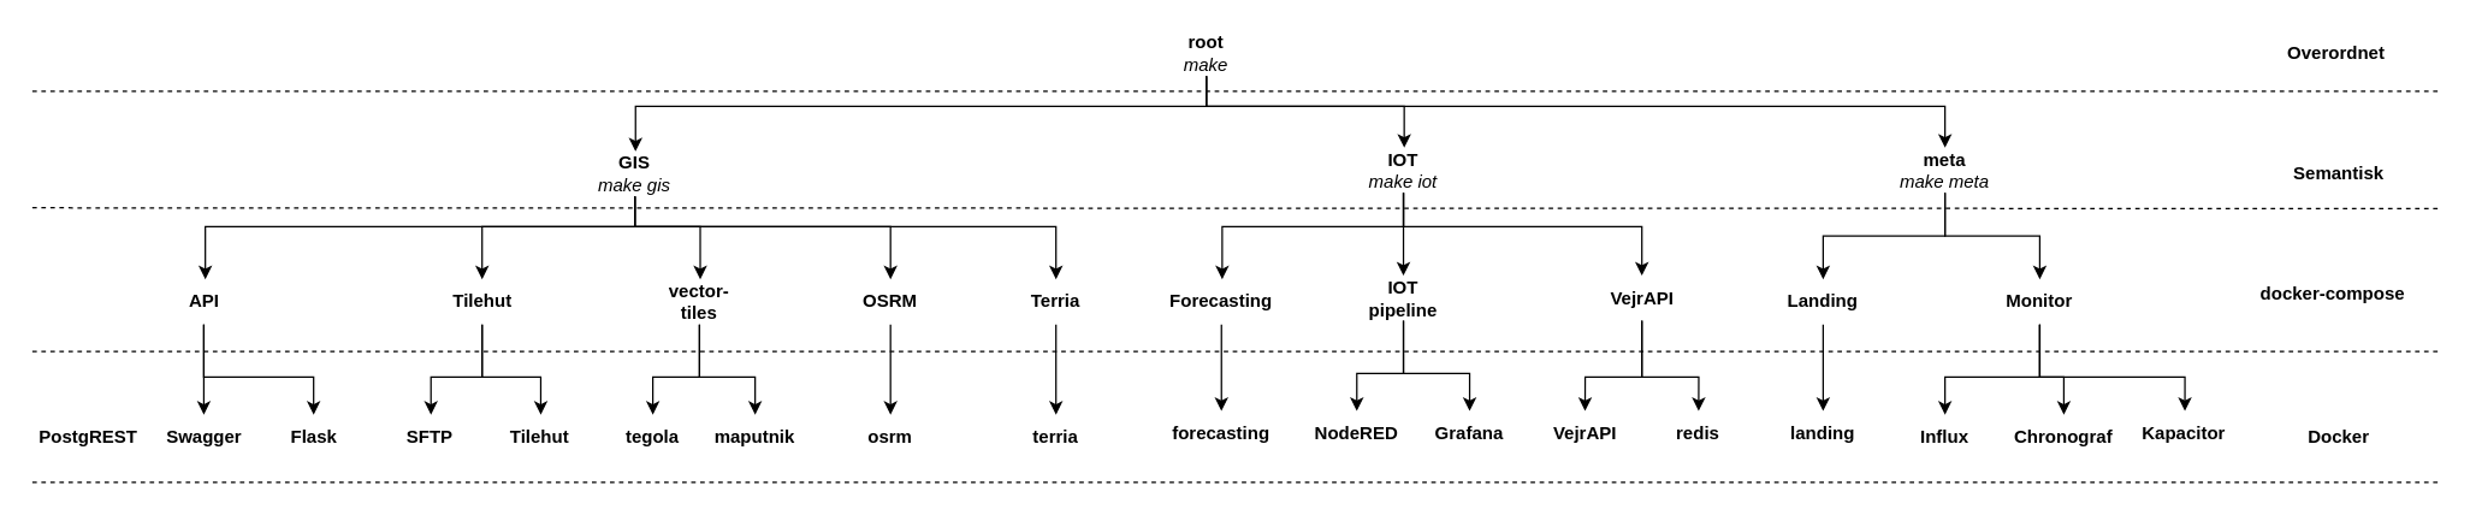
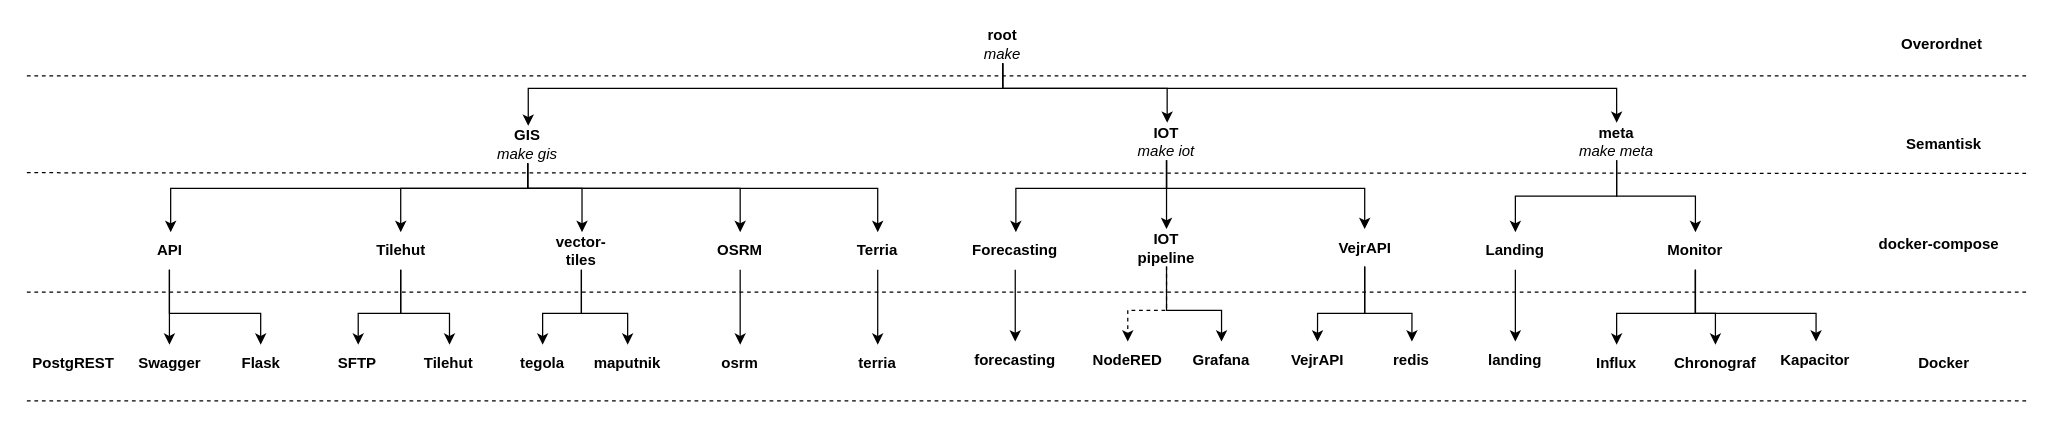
  <mxCell id="0" />
  <mxCell id="1" parent="0" />
  <mxCell id="2" value="" style="edgeStyle=orthogonalEdgeStyle;rounded=0;orthogonalLoop=1;jettySize=auto;html=1;" parent="1" source="5" target="30" edge="1"><mxGeometry relative="1" as="geometry"><Array as="points"><mxPoint x="802" y="70" /><mxPoint x="422" y="70" /></Array></mxGeometry></mxCell>
  <mxCell id="3" style="edgeStyle=orthogonalEdgeStyle;rounded=0;orthogonalLoop=1;jettySize=auto;html=1;" parent="1" source="5" target="19" edge="1"><mxGeometry relative="1" as="geometry"><Array as="points"><mxPoint x="802" y="70" /><mxPoint x="933" y="70" /></Array></mxGeometry></mxCell>
  <mxCell id="4" style="edgeStyle=orthogonalEdgeStyle;rounded=0;orthogonalLoop=1;jettySize=auto;html=1;entryX=0.5;entryY=0;entryDx=0;entryDy=0;" parent="1" source="5" target="8" edge="1"><mxGeometry relative="1" as="geometry"><Array as="points"><mxPoint x="802" y="70" /><mxPoint x="1293" y="70" /></Array></mxGeometry></mxCell>
  <mxCell id="5" value="&lt;b&gt;root&lt;/b&gt;&lt;br&gt;&lt;i&gt;make&lt;/i&gt;&lt;br&gt;" style="text;html=1;strokeColor=none;fillColor=none;align=center;verticalAlign=middle;whiteSpace=wrap;rounded=0;" parent="1" vertex="1"><mxGeometry x="770" y="20" width="63" height="30" as="geometry" /></mxCell>
  <mxCell id="6" value="" style="edgeStyle=orthogonalEdgeStyle;rounded=0;orthogonalLoop=1;jettySize=auto;html=1;" parent="1" source="8" target="12" edge="1"><mxGeometry relative="1" as="geometry" /></mxCell>
  <mxCell id="7" style="edgeStyle=orthogonalEdgeStyle;rounded=0;orthogonalLoop=1;jettySize=auto;html=1;exitX=0.5;exitY=1;exitDx=0;exitDy=0;entryX=0.5;entryY=0;entryDx=0;entryDy=0;" edge="1" parent="1" source="8" target="70"><mxGeometry relative="1" as="geometry" /></mxCell>
  <mxCell id="8" value="&lt;b&gt;meta&lt;/b&gt;&lt;br&gt;&lt;i&gt;make meta&lt;/i&gt;&lt;br&gt;" style="text;html=1;strokeColor=none;fillColor=none;align=center;verticalAlign=middle;whiteSpace=wrap;rounded=0;" parent="1" vertex="1"><mxGeometry x="1261" y="97.5" width="63" height="30" as="geometry" /></mxCell>
  <mxCell id="9" style="edgeStyle=orthogonalEdgeStyle;rounded=0;orthogonalLoop=1;jettySize=auto;html=1;exitX=0.5;exitY=1;exitDx=0;exitDy=0;entryX=0.5;entryY=0;entryDx=0;entryDy=0;" edge="1" parent="1" source="12" target="15"><mxGeometry relative="1" as="geometry"><Array as="points"><mxPoint x="1356" y="250" /><mxPoint x="1293" y="250" /></Array></mxGeometry></mxCell>
  <mxCell id="10" style="edgeStyle=orthogonalEdgeStyle;rounded=0;orthogonalLoop=1;jettySize=auto;html=1;exitX=0.5;exitY=1;exitDx=0;exitDy=0;entryX=0.5;entryY=0;entryDx=0;entryDy=0;" edge="1" parent="1" source="12" target="14"><mxGeometry relative="1" as="geometry"><Array as="points"><mxPoint x="1356" y="250" /><mxPoint x="1372" y="250" /></Array></mxGeometry></mxCell>
  <mxCell id="11" style="edgeStyle=orthogonalEdgeStyle;rounded=0;orthogonalLoop=1;jettySize=auto;html=1;exitX=0.5;exitY=1;exitDx=0;exitDy=0;" edge="1" parent="1" source="12" target="13"><mxGeometry relative="1" as="geometry"><Array as="points"><mxPoint x="1356" y="250" /><mxPoint x="1452" y="250" /></Array></mxGeometry></mxCell>
  <mxCell id="12" value="&lt;b&gt;Monitor&lt;/b&gt;&lt;br&gt;" style="text;html=1;strokeColor=none;fillColor=none;align=center;verticalAlign=middle;whiteSpace=wrap;rounded=0;" parent="1" vertex="1"><mxGeometry x="1324" y="185" width="63" height="30" as="geometry" /></mxCell>
  <mxCell id="13" value="&lt;b&gt;Kapacitor&lt;/b&gt;&lt;br&gt;" style="text;html=1;strokeColor=none;fillColor=none;align=center;verticalAlign=middle;whiteSpace=wrap;rounded=0;" parent="1" vertex="1"><mxGeometry x="1420" y="272.5" width="63" height="30" as="geometry" /></mxCell>
  <mxCell id="14" value="&lt;b&gt;Chronograf&lt;/b&gt;&lt;br&gt;" style="text;html=1;strokeColor=none;fillColor=none;align=center;verticalAlign=middle;whiteSpace=wrap;rounded=0;" parent="1" vertex="1"><mxGeometry x="1340" y="275" width="63" height="30" as="geometry" /></mxCell>
  <mxCell id="15" value="&lt;b&gt;Influx&lt;/b&gt;&lt;br&gt;" style="text;html=1;strokeColor=none;fillColor=none;align=center;verticalAlign=middle;whiteSpace=wrap;rounded=0;" parent="1" vertex="1"><mxGeometry x="1261" y="275" width="63" height="30" as="geometry" /></mxCell>
  <mxCell id="16" style="edgeStyle=orthogonalEdgeStyle;rounded=0;orthogonalLoop=1;jettySize=auto;html=1;entryX=0.5;entryY=0;entryDx=0;entryDy=0;" parent="1" source="19" target="22" edge="1"><mxGeometry relative="1" as="geometry" /></mxCell>
  <mxCell id="17" style="edgeStyle=orthogonalEdgeStyle;rounded=0;orthogonalLoop=1;jettySize=auto;html=1;exitX=0.5;exitY=1;exitDx=0;exitDy=0;" edge="1" parent="1" source="19" target="67"><mxGeometry relative="1" as="geometry"><Array as="points"><mxPoint x="933" y="150" /><mxPoint x="812" y="150" /></Array></mxGeometry></mxCell>
  <mxCell id="18" style="edgeStyle=orthogonalEdgeStyle;rounded=0;orthogonalLoop=1;jettySize=auto;html=1;exitX=0.5;exitY=1;exitDx=0;exitDy=0;entryX=0.5;entryY=0;entryDx=0;entryDy=0;" edge="1" parent="1" source="19" target="63"><mxGeometry relative="1" as="geometry"><Array as="points"><mxPoint x="933" y="150" /><mxPoint x="1091" y="150" /></Array></mxGeometry></mxCell>
  <mxCell id="19" value="&lt;b&gt;IOT&lt;/b&gt;&lt;br&gt;&lt;i&gt;make iot&lt;/i&gt;&lt;br&gt;" style="text;html=1;strokeColor=none;fillColor=none;align=center;verticalAlign=middle;whiteSpace=wrap;rounded=0;" parent="1" vertex="1"><mxGeometry x="901" y="97.5" width="63" height="30" as="geometry" /></mxCell>
- <mxCell id="20" style="edgeStyle=orthogonalEdgeStyle;rounded=0;orthogonalLoop=1;jettySize=auto;html=1;" parent="1" source="22" target="23" edge="1"><mxGeometry relative="1" as="geometry"><Array as="points"><mxPoint x="932.5" y="247.5" /><mxPoint x="901.5" y="247.5" /></Array></mxGeometry></mxCell>
+ <mxCell id="20" style="edgeStyle=orthogonalEdgeStyle;rounded=0;orthogonalLoop=1;jettySize=auto;html=1;dashed=1;" parent="1" source="22" target="23" edge="1"><mxGeometry relative="1" as="geometry"><Array as="points"><mxPoint x="932.5" y="247.5" /><mxPoint x="901.5" y="247.5" /></Array></mxGeometry></mxCell>
  <mxCell id="21" style="edgeStyle=orthogonalEdgeStyle;rounded=0;orthogonalLoop=1;jettySize=auto;html=1;entryX=0.5;entryY=0;entryDx=0;entryDy=0;" parent="1" source="22" target="24" edge="1"><mxGeometry relative="1" as="geometry"><Array as="points"><mxPoint x="932.5" y="247.5" /><mxPoint x="976.5" y="247.5" /></Array></mxGeometry></mxCell>
  <mxCell id="22" value="&lt;b&gt;IOT pipeline&lt;/b&gt;&lt;br&gt;" style="text;html=1;strokeColor=none;fillColor=none;align=center;verticalAlign=middle;whiteSpace=wrap;rounded=0;" parent="1" vertex="1"><mxGeometry x="901" y="182.5" width="63" height="30" as="geometry" /></mxCell>
  <mxCell id="23" value="&lt;b&gt;NodeRED&lt;/b&gt;&lt;br&gt;" style="text;html=1;strokeColor=none;fillColor=none;align=center;verticalAlign=middle;whiteSpace=wrap;rounded=0;" parent="1" vertex="1"><mxGeometry x="869.5" y="272.5" width="63" height="30" as="geometry" /></mxCell>
  <mxCell id="24" value="&lt;b&gt;Grafana&lt;/b&gt;&lt;br&gt;" style="text;html=1;strokeColor=none;fillColor=none;align=center;verticalAlign=middle;whiteSpace=wrap;rounded=0;" parent="1" vertex="1"><mxGeometry x="945" y="272.5" width="63" height="30" as="geometry" /></mxCell>
  <mxCell id="25" value="" style="edgeStyle=orthogonalEdgeStyle;rounded=0;orthogonalLoop=1;jettySize=auto;html=1;exitX=0.5;exitY=1;exitDx=0;exitDy=0;" parent="1" target="33" edge="1" source="30"><mxGeometry relative="1" as="geometry"><mxPoint x="247.5" y="130" as="sourcePoint" /><Array as="points"><mxPoint x="422" y="150" /><mxPoint x="136" y="150" /></Array></mxGeometry></mxCell>
  <mxCell id="26" style="edgeStyle=orthogonalEdgeStyle;rounded=0;orthogonalLoop=1;jettySize=auto;html=1;" parent="1" source="30" target="36" edge="1"><mxGeometry relative="1" as="geometry"><Array as="points"><mxPoint x="422" y="150" /><mxPoint x="320" y="150" /></Array></mxGeometry></mxCell>
  <mxCell id="27" style="edgeStyle=orthogonalEdgeStyle;rounded=0;orthogonalLoop=1;jettySize=auto;html=1;" parent="1" source="30" target="52" edge="1"><mxGeometry relative="1" as="geometry"><Array as="points"><mxPoint x="422" y="150" /><mxPoint x="465" y="150" /></Array></mxGeometry></mxCell>
  <mxCell id="28" style="edgeStyle=orthogonalEdgeStyle;rounded=0;orthogonalLoop=1;jettySize=auto;html=1;exitX=0.5;exitY=1;exitDx=0;exitDy=0;entryX=0.5;entryY=0;entryDx=0;entryDy=0;" edge="1" parent="1" source="30" target="59"><mxGeometry relative="1" as="geometry"><Array as="points"><mxPoint x="422" y="150" /><mxPoint x="702" y="150" /></Array></mxGeometry></mxCell>
  <mxCell id="29" style="edgeStyle=orthogonalEdgeStyle;rounded=0;orthogonalLoop=1;jettySize=auto;html=1;exitX=0.5;exitY=1;exitDx=0;exitDy=0;entryX=0.5;entryY=0;entryDx=0;entryDy=0;" edge="1" parent="1" source="30" target="56"><mxGeometry relative="1" as="geometry"><Array as="points"><mxPoint x="422" y="150" /><mxPoint x="592" y="150" /></Array></mxGeometry></mxCell>
  <mxCell id="30" value="&lt;b&gt;GIS&lt;/b&gt;&lt;br&gt;&lt;i&gt;make gis&lt;/i&gt;&lt;br&gt;" style="text;html=1;strokeColor=none;fillColor=none;align=center;verticalAlign=middle;whiteSpace=wrap;rounded=0;" parent="1" vertex="1"><mxGeometry x="390" y="100" width="63" height="30" as="geometry" /></mxCell>
  <mxCell id="31" style="edgeStyle=orthogonalEdgeStyle;rounded=0;orthogonalLoop=1;jettySize=auto;html=1;entryX=0.5;entryY=0;entryDx=0;entryDy=0;" parent="1" source="33" target="39" edge="1"><mxGeometry relative="1" as="geometry" /></mxCell>
  <mxCell id="32" style="edgeStyle=orthogonalEdgeStyle;rounded=0;orthogonalLoop=1;jettySize=auto;html=1;entryX=0.5;entryY=0;entryDx=0;entryDy=0;" parent="1" source="33" target="40" edge="1"><mxGeometry relative="1" as="geometry"><Array as="points"><mxPoint x="135" y="250" /><mxPoint x="208" y="250" /></Array></mxGeometry></mxCell>
  <mxCell id="33" value="&lt;b&gt;API&lt;/b&gt;&lt;br&gt;" style="text;html=1;strokeColor=none;fillColor=none;align=center;verticalAlign=middle;whiteSpace=wrap;rounded=0;" parent="1" vertex="1"><mxGeometry x="103.5" y="185" width="63" height="30" as="geometry" /></mxCell>
  <mxCell id="34" value="" style="edgeStyle=orthogonalEdgeStyle;rounded=0;orthogonalLoop=1;jettySize=auto;html=1;" parent="1" source="36" target="38" edge="1"><mxGeometry relative="1" as="geometry"><Array as="points"><mxPoint x="320" y="250" /><mxPoint x="359" y="250" /></Array></mxGeometry></mxCell>
  <mxCell id="35" value="" style="edgeStyle=orthogonalEdgeStyle;rounded=0;orthogonalLoop=1;jettySize=auto;html=1;" parent="1" source="36" target="37" edge="1"><mxGeometry relative="1" as="geometry"><Array as="points"><mxPoint x="320" y="250" /><mxPoint x="286" y="250" /></Array></mxGeometry></mxCell>
  <mxCell id="36" value="&lt;b&gt;Tilehut&lt;/b&gt;&lt;br&gt;" style="text;html=1;strokeColor=none;fillColor=none;align=center;verticalAlign=middle;whiteSpace=wrap;rounded=0;" parent="1" vertex="1"><mxGeometry x="288.5" y="185" width="63" height="30" as="geometry" /></mxCell>
  <mxCell id="37" value="&lt;b&gt;SFTP&lt;/b&gt;&lt;br&gt;" style="text;html=1;strokeColor=none;fillColor=none;align=center;verticalAlign=middle;whiteSpace=wrap;rounded=0;" parent="1" vertex="1"><mxGeometry x="254" y="275" width="63" height="30" as="geometry" /></mxCell>
  <mxCell id="38" value="&lt;b&gt;Tilehut&lt;/b&gt;&lt;br&gt;" style="text;html=1;strokeColor=none;fillColor=none;align=center;verticalAlign=middle;whiteSpace=wrap;rounded=0;" parent="1" vertex="1"><mxGeometry x="327" y="275" width="63" height="30" as="geometry" /></mxCell>
  <mxCell id="39" value="&lt;b&gt;Swagger&lt;/b&gt;" style="text;html=1;strokeColor=none;fillColor=none;align=center;verticalAlign=middle;whiteSpace=wrap;rounded=0;" parent="1" vertex="1"><mxGeometry x="103.5" y="275" width="63" height="30" as="geometry" /></mxCell>
  <mxCell id="40" value="&lt;b&gt;Flask&lt;/b&gt;&lt;br&gt;" style="text;html=1;strokeColor=none;fillColor=none;align=center;verticalAlign=middle;whiteSpace=wrap;rounded=0;" parent="1" vertex="1"><mxGeometry x="176.5" y="275" width="63" height="30" as="geometry" /></mxCell>
  <mxCell id="41" value="&lt;b&gt;PostgREST&lt;/b&gt;" style="text;html=1;strokeColor=none;fillColor=none;align=center;verticalAlign=middle;whiteSpace=wrap;rounded=0;" parent="1" vertex="1"><mxGeometry x="26.5" y="275" width="63" height="30" as="geometry" /></mxCell>
  <mxCell id="42" value="" style="endArrow=none;dashed=1;html=1;" parent="1" edge="1"><mxGeometry width="50" height="50" relative="1" as="geometry"><mxPoint x="1620" y="320" as="sourcePoint" /><mxPoint y="320" as="targetPoint" x="20" /></mxGeometry></mxCell>
  <mxCell id="43" value="" style="endArrow=none;dashed=1;html=1;" parent="1" edge="1"><mxGeometry width="50" height="50" relative="1" as="geometry"><mxPoint x="1620" y="233" as="sourcePoint" /><mxPoint y="233" as="targetPoint" x="20" /></mxGeometry></mxCell>
  <mxCell id="44" value="" style="endArrow=none;dashed=1;html=1;" parent="1" edge="1"><mxGeometry width="50" height="50" relative="1" as="geometry"><mxPoint x="1620" y="138" as="sourcePoint" /><mxPoint y="137.5" as="targetPoint" x="20" /></mxGeometry></mxCell>
  <mxCell id="45" value="" style="endArrow=none;dashed=1;html=1;" parent="1" edge="1"><mxGeometry width="50" height="50" relative="1" as="geometry"><mxPoint x="1620" y="60" as="sourcePoint" /><mxPoint y="60" as="targetPoint" x="20" /></mxGeometry></mxCell>
  <mxCell id="46" value="&lt;b&gt;Overordnet&amp;nbsp;&lt;/b&gt;" style="text;html=1;strokeColor=none;fillColor=none;align=center;verticalAlign=middle;whiteSpace=wrap;rounded=0;" parent="1" vertex="1"><mxGeometry x="1504" y="20" width="101" height="30" as="geometry" /></mxCell>
  <mxCell id="47" value="&lt;b&gt;Semantisk&lt;/b&gt;" style="text;html=1;strokeColor=none;fillColor=none;align=center;verticalAlign=middle;whiteSpace=wrap;rounded=0;" parent="1" vertex="1"><mxGeometry x="1504" y="100" width="101" height="30" as="geometry" /></mxCell>
  <mxCell id="48" value="&lt;b&gt;docker-compose&lt;/b&gt;" style="text;html=1;strokeColor=none;fillColor=none;align=center;verticalAlign=middle;whiteSpace=wrap;rounded=0;" parent="1" vertex="1"><mxGeometry x="1500" y="180" width="101" height="30" as="geometry" /></mxCell>
  <mxCell id="49" value="&lt;b&gt;Docker&lt;/b&gt;" style="text;html=1;strokeColor=none;fillColor=none;align=center;verticalAlign=middle;whiteSpace=wrap;rounded=0;" parent="1" vertex="1"><mxGeometry x="1504" y="275" width="101" height="30" as="geometry" /></mxCell>
  <mxCell id="50" style="edgeStyle=orthogonalEdgeStyle;rounded=0;orthogonalLoop=1;jettySize=auto;html=1;entryX=0.5;entryY=0;entryDx=0;entryDy=0;" parent="1" source="52" target="53" edge="1"><mxGeometry relative="1" as="geometry"><Array as="points"><mxPoint x="465" y="250" /><mxPoint x="434" y="250" /></Array></mxGeometry></mxCell>
  <mxCell id="51" style="edgeStyle=orthogonalEdgeStyle;rounded=0;orthogonalLoop=1;jettySize=auto;html=1;entryX=0.5;entryY=0;entryDx=0;entryDy=0;" parent="1" source="52" target="54" edge="1"><mxGeometry relative="1" as="geometry"><Array as="points"><mxPoint x="465" y="250" /><mxPoint x="502" y="250" /></Array></mxGeometry></mxCell>
  <mxCell id="52" value="&lt;b&gt;vector-tiles&lt;/b&gt;&lt;br&gt;" style="text;html=1;strokeColor=none;fillColor=none;align=center;verticalAlign=middle;whiteSpace=wrap;rounded=0;" parent="1" vertex="1"><mxGeometry x="433" y="185" width="63" height="30" as="geometry" /></mxCell>
  <mxCell id="53" value="&lt;b&gt;tegola&lt;/b&gt;&lt;br&gt;" style="text;html=1;strokeColor=none;fillColor=none;align=center;verticalAlign=middle;whiteSpace=wrap;rounded=0;" parent="1" vertex="1"><mxGeometry x="402" y="275" width="63" height="30" as="geometry" /></mxCell>
  <mxCell id="54" value="&lt;b&gt;maputnik&lt;/b&gt;&lt;br&gt;" style="text;html=1;strokeColor=none;fillColor=none;align=center;verticalAlign=middle;whiteSpace=wrap;rounded=0;" parent="1" vertex="1"><mxGeometry x="470" y="275" width="63" height="30" as="geometry" /></mxCell>
  <mxCell id="55" style="edgeStyle=orthogonalEdgeStyle;rounded=0;orthogonalLoop=1;jettySize=auto;html=1;exitX=0.5;exitY=1;exitDx=0;exitDy=0;entryX=0.5;entryY=0;entryDx=0;entryDy=0;" edge="1" parent="1" source="56" target="57"><mxGeometry relative="1" as="geometry" /></mxCell>
  <mxCell id="56" value="&lt;b&gt;OSRM&lt;/b&gt;" style="text;html=1;strokeColor=none;fillColor=none;align=center;verticalAlign=middle;whiteSpace=wrap;rounded=0;" vertex="1" parent="1"><mxGeometry x="560" y="185" width="63" height="30" as="geometry" /></mxCell>
  <mxCell id="57" value="&lt;b&gt;osrm&lt;/b&gt;" style="text;html=1;strokeColor=none;fillColor=none;align=center;verticalAlign=middle;whiteSpace=wrap;rounded=0;" vertex="1" parent="1"><mxGeometry x="560" y="275" width="63" height="30" as="geometry" /></mxCell>
  <mxCell id="58" style="edgeStyle=orthogonalEdgeStyle;rounded=0;orthogonalLoop=1;jettySize=auto;html=1;exitX=0.5;exitY=1;exitDx=0;exitDy=0;" edge="1" parent="1" source="59" target="60"><mxGeometry relative="1" as="geometry" /></mxCell>
  <mxCell id="59" value="&lt;b&gt;Terria&lt;br&gt;&lt;/b&gt;" style="text;html=1;strokeColor=none;fillColor=none;align=center;verticalAlign=middle;whiteSpace=wrap;rounded=0;" vertex="1" parent="1"><mxGeometry x="670" y="185" width="63" height="30" as="geometry" /></mxCell>
  <mxCell id="60" value="&lt;b&gt;terria&lt;/b&gt;" style="text;html=1;strokeColor=none;fillColor=none;align=center;verticalAlign=middle;whiteSpace=wrap;rounded=0;" vertex="1" parent="1"><mxGeometry x="670" y="275" width="63" height="30" as="geometry" /></mxCell>
  <mxCell id="61" style="edgeStyle=orthogonalEdgeStyle;rounded=0;orthogonalLoop=1;jettySize=auto;html=1;exitX=0.5;exitY=1;exitDx=0;exitDy=0;entryX=0.5;entryY=0;entryDx=0;entryDy=0;" edge="1" parent="1" source="63" target="64"><mxGeometry relative="1" as="geometry"><Array as="points"><mxPoint x="1091" y="250" /><mxPoint x="1053" y="250" /></Array></mxGeometry></mxCell>
  <mxCell id="62" style="edgeStyle=orthogonalEdgeStyle;rounded=0;orthogonalLoop=1;jettySize=auto;html=1;exitX=0.5;exitY=1;exitDx=0;exitDy=0;entryX=0.5;entryY=0;entryDx=0;entryDy=0;" edge="1" parent="1" source="63" target="65"><mxGeometry relative="1" as="geometry"><Array as="points"><mxPoint x="1091" y="250" /><mxPoint x="1129" y="250" /></Array></mxGeometry></mxCell>
  <mxCell id="63" value="&lt;b&gt;VejrAPI&lt;/b&gt;" style="text;html=1;strokeColor=none;fillColor=none;align=center;verticalAlign=middle;whiteSpace=wrap;rounded=0;" vertex="1" parent="1"><mxGeometry x="1059.5" y="182.5" width="63" height="30" as="geometry" /></mxCell>
  <mxCell id="64" value="&lt;b&gt;VejrAPI&lt;/b&gt;" style="text;html=1;strokeColor=none;fillColor=none;align=center;verticalAlign=middle;whiteSpace=wrap;rounded=0;" vertex="1" parent="1"><mxGeometry x="1021.75" y="272.5" width="63" height="30" as="geometry" /></mxCell>
  <mxCell id="65" value="&lt;b&gt;redis&lt;/b&gt;" style="text;html=1;strokeColor=none;fillColor=none;align=center;verticalAlign=middle;whiteSpace=wrap;rounded=0;" vertex="1" parent="1"><mxGeometry x="1097.25" y="272.5" width="63" height="30" as="geometry" /></mxCell>
  <mxCell id="66" style="edgeStyle=orthogonalEdgeStyle;rounded=0;orthogonalLoop=1;jettySize=auto;html=1;exitX=0.5;exitY=1;exitDx=0;exitDy=0;entryX=0.5;entryY=0;entryDx=0;entryDy=0;" edge="1" parent="1" source="67" target="68"><mxGeometry relative="1" as="geometry" /></mxCell>
  <mxCell id="67" value="&lt;b&gt;Forecasting&lt;/b&gt;" style="text;html=1;strokeColor=none;fillColor=none;align=center;verticalAlign=middle;whiteSpace=wrap;rounded=0;" vertex="1" parent="1"><mxGeometry x="780" y="185" width="63" height="30" as="geometry" /></mxCell>
  <mxCell id="68" value="&lt;b&gt;forecasting&lt;/b&gt;" style="text;html=1;strokeColor=none;fillColor=none;align=center;verticalAlign=middle;whiteSpace=wrap;rounded=0;" vertex="1" parent="1"><mxGeometry x="780" y="272.5" width="63" height="30" as="geometry" /></mxCell>
  <mxCell id="69" style="edgeStyle=orthogonalEdgeStyle;rounded=0;orthogonalLoop=1;jettySize=auto;html=1;exitX=0.5;exitY=1;exitDx=0;exitDy=0;" edge="1" parent="1" source="70" target="71"><mxGeometry relative="1" as="geometry" /></mxCell>
  <mxCell id="70" value="&lt;b&gt;Landing&lt;/b&gt;" style="text;html=1;strokeColor=none;fillColor=none;align=center;verticalAlign=middle;whiteSpace=wrap;rounded=0;" vertex="1" parent="1"><mxGeometry x="1180" y="185" width="63" height="30" as="geometry" /></mxCell>
  <mxCell id="71" value="&lt;b&gt;landing&lt;/b&gt;" style="text;html=1;strokeColor=none;fillColor=none;align=center;verticalAlign=middle;whiteSpace=wrap;rounded=0;" vertex="1" parent="1"><mxGeometry x="1180" y="272.5" width="63" height="30" as="geometry" /></mxCell>
